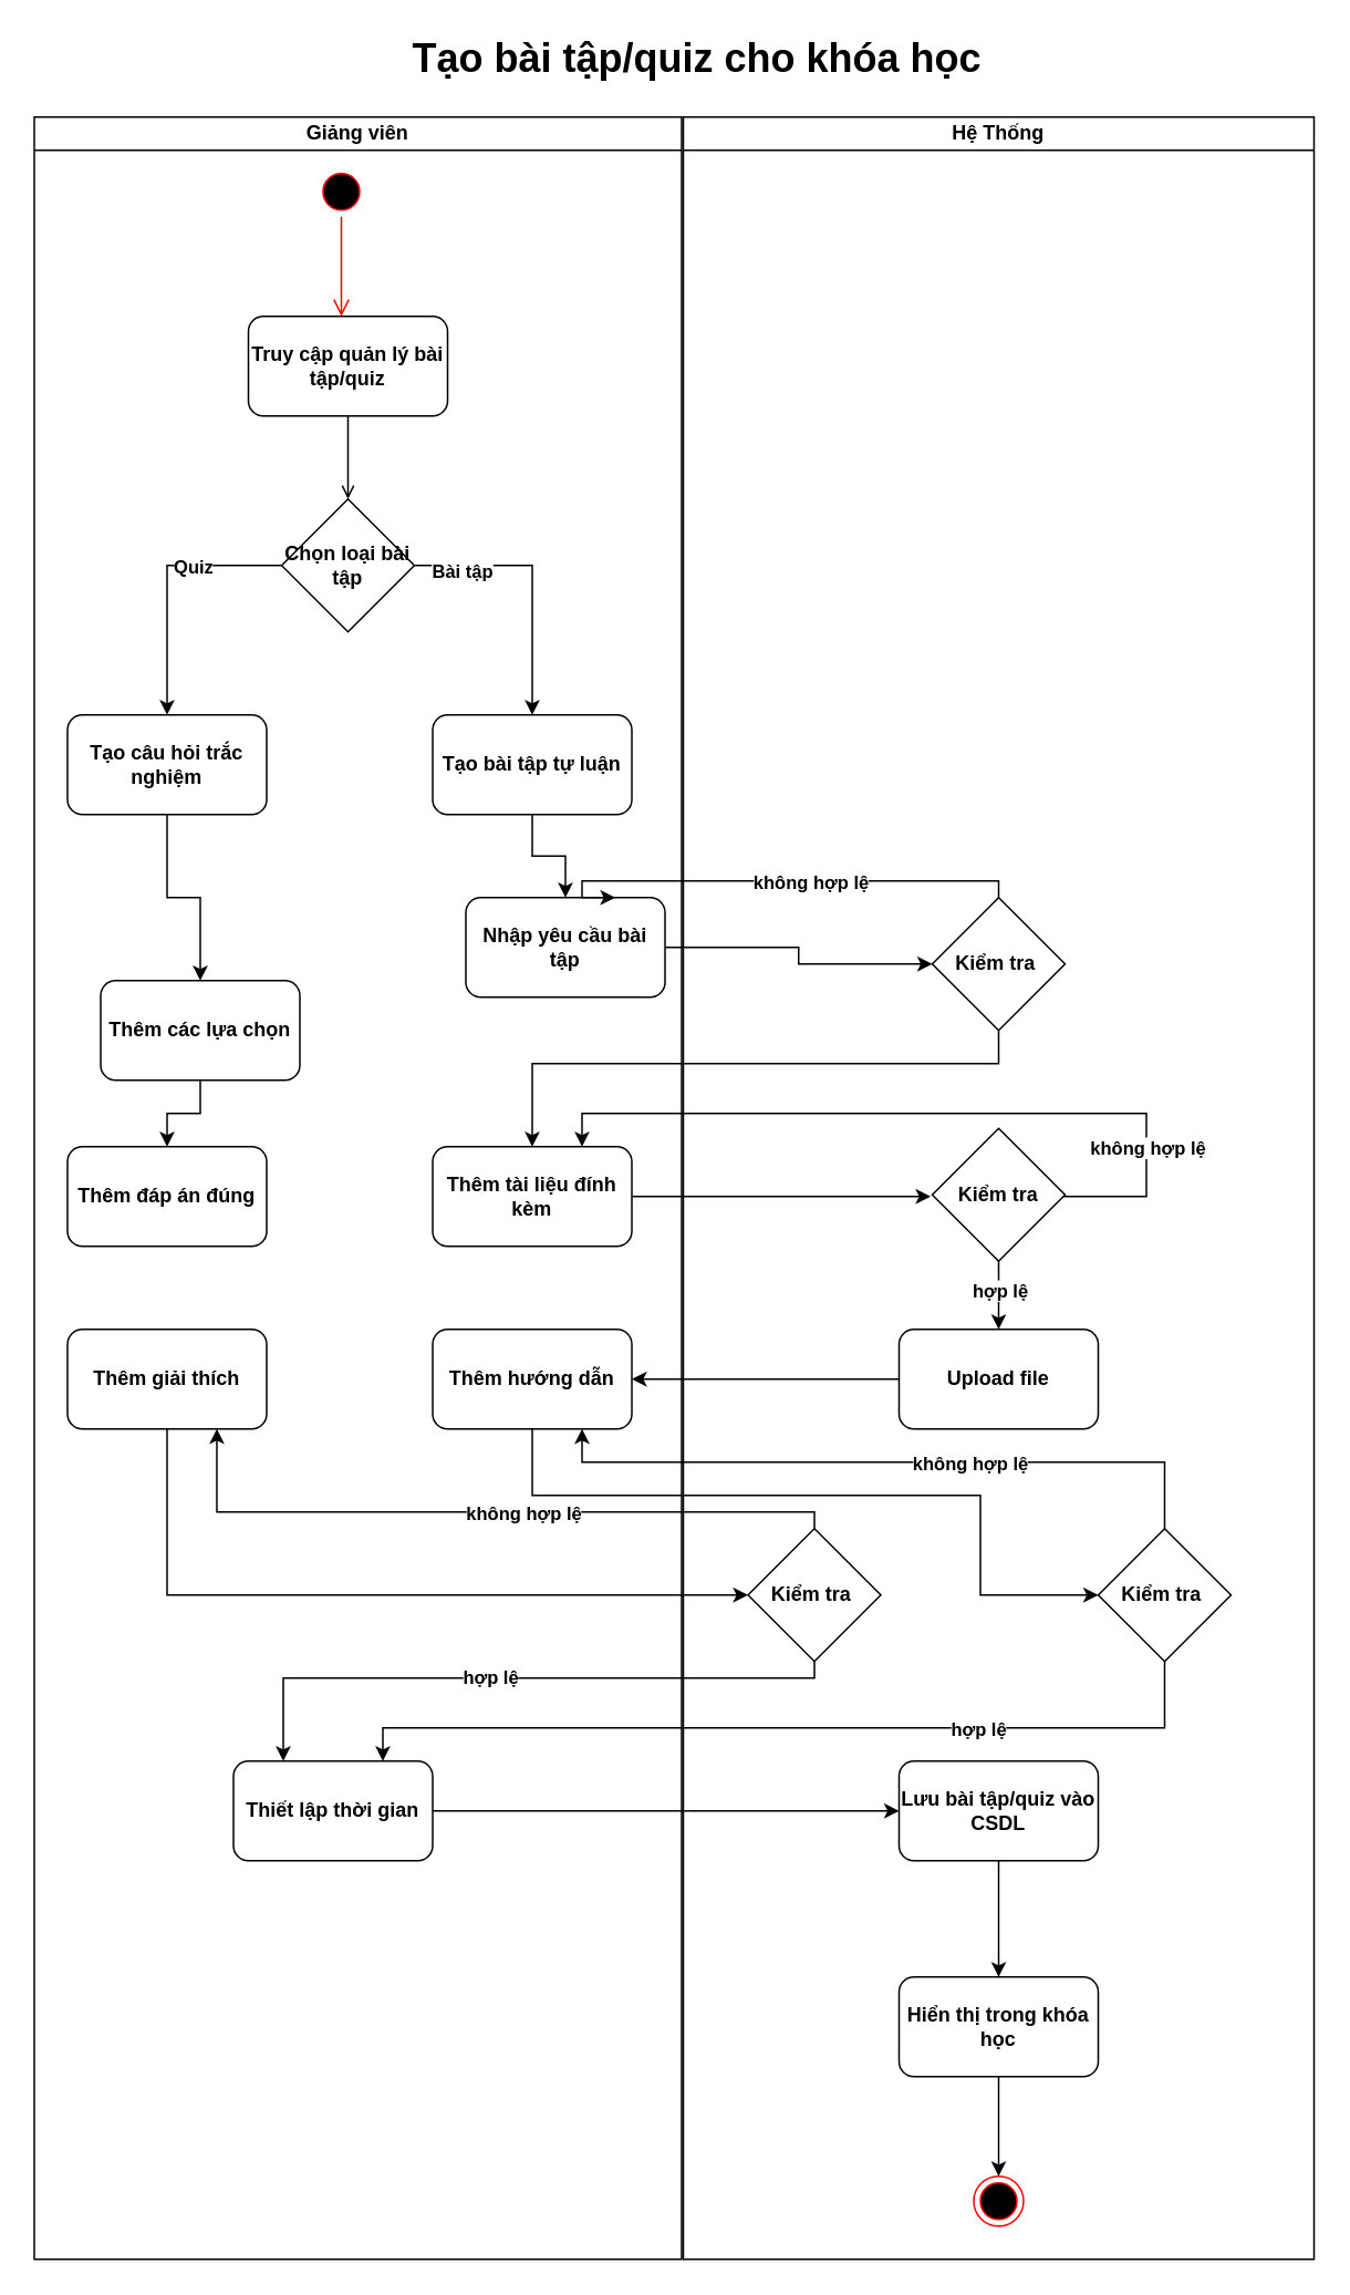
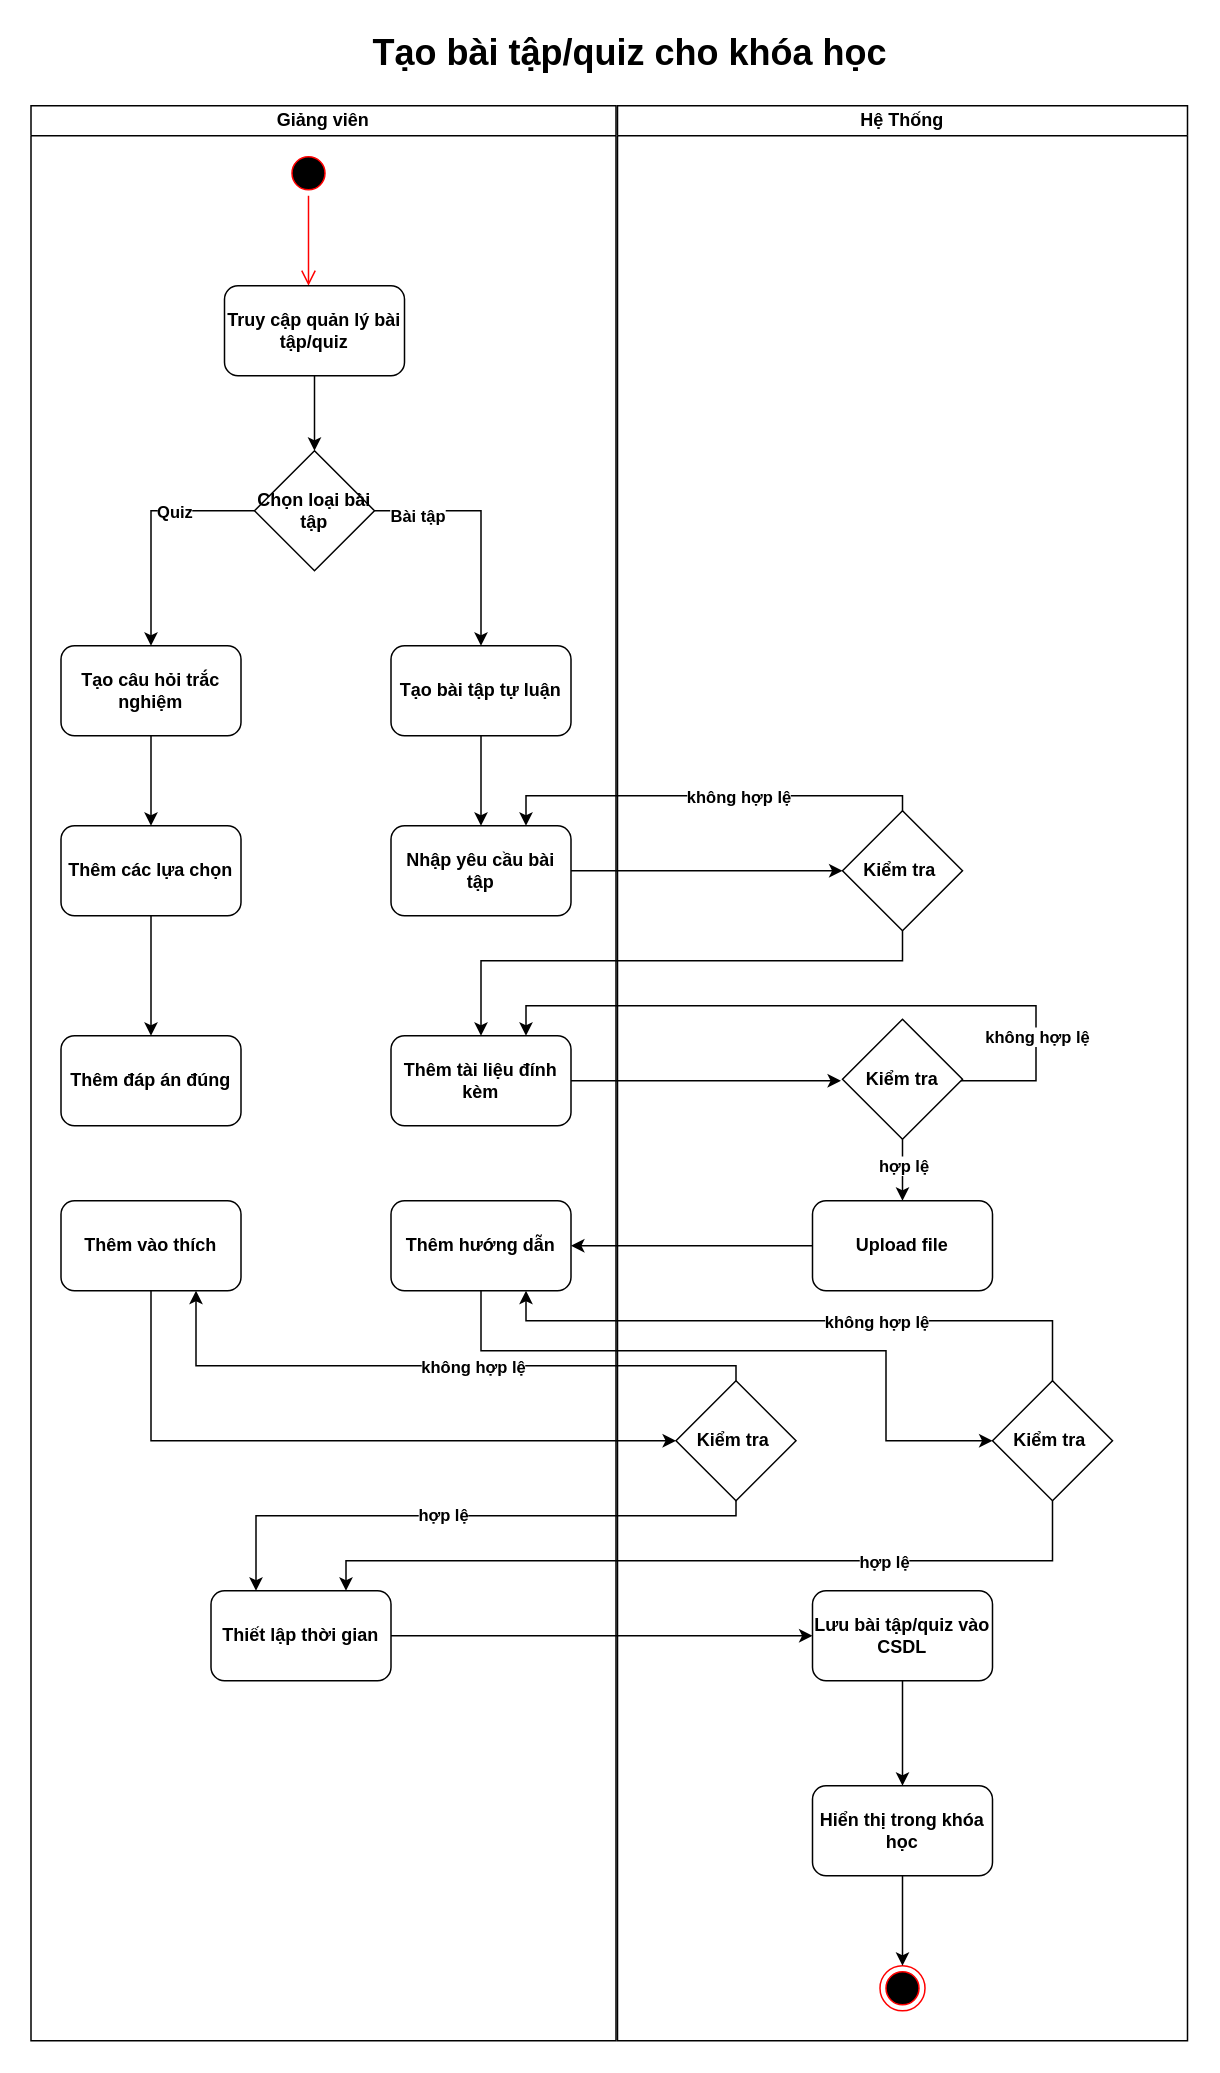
  <mxCell id="0" />
  <mxCell id="1" parent="0" />
  <mxCell id="2" value="Giảng viên" style="swimlane;startSize=20;whiteSpace=wrap;html=1;fontStyle=1" vertex="1" parent="1"><mxGeometry x="20" y="70" width="390" height="1290" as="geometry" /></mxCell>
  <mxCell id="3" value="" style="ellipse;html=1;shape=startState;fillColor=#000000;strokeColor=#ff0000;fontStyle=1" vertex="1" parent="2"><mxGeometry x="170" y="30" width="30" height="30" as="geometry" /></mxCell>
  <mxCell id="4" value="" style="edgeStyle=orthogonalEdgeStyle;html=1;verticalAlign=bottom;endArrow=open;endSize=8;strokeColor=#ff0000;rounded=0;fontStyle=1" edge="1" parent="2" source="3"><mxGeometry relative="1" as="geometry"><mxPoint x="185" y="120" as="targetPoint" /></mxGeometry></mxCell>
  <mxCell id="5" style="edgeStyle=orthogonalEdgeStyle;rounded=0;orthogonalLoop=1;jettySize=auto;html=1;fontStyle=1" edge="1" parent="2" source="9" target="11"><mxGeometry relative="1" as="geometry" /></mxCell>
  <mxCell id="6" value="Quiz" style="edgeLabel;html=1;align=center;verticalAlign=middle;resizable=0;points=[];fontStyle=1" vertex="1" connectable="0" parent="5"><mxGeometry x="-0.324" relative="1" as="geometry"><mxPoint as="offset" /></mxGeometry></mxCell>
  <mxCell id="7" style="edgeStyle=orthogonalEdgeStyle;rounded=0;orthogonalLoop=1;jettySize=auto;html=1;entryX=0.5;entryY=0;entryDx=0;entryDy=0;fontStyle=1" edge="1" parent="2" source="9" target="13"><mxGeometry relative="1" as="geometry"><Array as="points"><mxPoint x="300" y="270" /></Array></mxGeometry></mxCell>
  <mxCell id="8" value="Bài tập" style="edgeLabel;html=1;align=center;verticalAlign=middle;resizable=0;points=[];fontStyle=1" vertex="1" connectable="0" parent="7"><mxGeometry x="-0.653" y="-3" relative="1" as="geometry"><mxPoint as="offset" /></mxGeometry></mxCell>
  <mxCell id="9" value="Chọn loại bài tập" style="rhombus;whiteSpace=wrap;html=1;fontStyle=1" vertex="1" parent="2"><mxGeometry x="149" y="230" width="80" height="80" as="geometry" /></mxCell>
  <mxCell id="10" style="edgeStyle=orthogonalEdgeStyle;rounded=0;orthogonalLoop=1;jettySize=auto;html=1;entryX=0.5;entryY=0;entryDx=0;entryDy=0;fontStyle=1" edge="1" parent="2" source="11" target="14"><mxGeometry relative="1" as="geometry" /></mxCell>
  <mxCell id="11" value="Tạo câu hỏi trắc nghiệm" style="rounded=1;whiteSpace=wrap;html=1;fontStyle=1" vertex="1" parent="2"><mxGeometry x="20" y="360" width="120" height="60" as="geometry" /></mxCell>
  <mxCell id="12" style="edgeStyle=orthogonalEdgeStyle;rounded=0;orthogonalLoop=1;jettySize=auto;html=1;fontStyle=1" edge="1" parent="2" source="13" target="15"><mxGeometry relative="1" as="geometry" /></mxCell>
  <mxCell id="13" value="Tạo bài tập tự luận" style="rounded=1;whiteSpace=wrap;html=1;fontStyle=1" vertex="1" parent="2"><mxGeometry x="240" y="360" width="120" height="60" as="geometry" /></mxCell>
- <mxCell id="14" value="Thêm các lựa chọn" style="rounded=1;whiteSpace=wrap;html=1;fontStyle=1" vertex="1" parent="2"><mxGeometry x="40" y="520" width="120" height="60" as="geometry" /></mxCell>
- <mxCell id="15" value="Nhập yêu cầu bài tập" style="rounded=1;whiteSpace=wrap;html=1;fontStyle=1" vertex="1" parent="2"><mxGeometry x="260" y="470" width="120" height="60" as="geometry" /></mxCell>
+ <mxCell id="14" value="Thêm các lựa chọn" style="rounded=1;whiteSpace=wrap;html=1;fontStyle=1" vertex="1" parent="2"><mxGeometry x="20" y="480" width="120" height="60" as="geometry" /></mxCell>
+ <mxCell id="15" value="Nhập yêu cầu bài tập" style="rounded=1;whiteSpace=wrap;html=1;fontStyle=1" vertex="1" parent="2"><mxGeometry x="240" y="480" width="120" height="60" as="geometry" /></mxCell>
  <mxCell id="16" value="Thêm đáp án đúng" style="rounded=1;whiteSpace=wrap;html=1;fontStyle=1" vertex="1" parent="2"><mxGeometry x="20" y="620" width="120" height="60" as="geometry" /></mxCell>
  <mxCell id="17" style="edgeStyle=orthogonalEdgeStyle;rounded=0;orthogonalLoop=1;jettySize=auto;html=1;fontStyle=1" edge="1" parent="2" source="18"><mxGeometry relative="1" as="geometry"><mxPoint x="540" y="650.0" as="targetPoint" /></mxGeometry></mxCell>
  <mxCell id="18" value="Thêm tài liệu đính kèm" style="rounded=1;whiteSpace=wrap;html=1;fontStyle=1" vertex="1" parent="2"><mxGeometry x="240" y="620" width="120" height="60" as="geometry" /></mxCell>
- <mxCell id="19" value="Thêm giải thích" style="rounded=1;whiteSpace=wrap;html=1;fontStyle=1" vertex="1" parent="2"><mxGeometry x="20" y="730" width="120" height="60" as="geometry" /></mxCell>
+ <mxCell id="19" value="Thêm vào thích" style="rounded=1;whiteSpace=wrap;html=1;fontStyle=1" vertex="1" parent="2"><mxGeometry x="20" y="730" width="120" height="60" as="geometry" /></mxCell>
  <mxCell id="20" value="Thêm hướng dẫn" style="rounded=1;whiteSpace=wrap;html=1;fontStyle=1" vertex="1" parent="2"><mxGeometry x="240" y="730" width="120" height="60" as="geometry" /></mxCell>
  <mxCell id="21" style="edgeStyle=orthogonalEdgeStyle;rounded=0;orthogonalLoop=1;jettySize=auto;html=1;fontStyle=1" edge="1" parent="2" source="23" target="24"><mxGeometry relative="1" as="geometry" /></mxCell>
  <mxCell id="22" value="hợp lệ" style="edgeLabel;html=1;align=center;verticalAlign=middle;resizable=0;points=[];fontStyle=1" vertex="1" connectable="0" parent="21"><mxGeometry x="-0.19" relative="1" as="geometry"><mxPoint as="offset" /></mxGeometry></mxCell>
  <mxCell id="23" value="Kiểm tra" style="rhombus;whiteSpace=wrap;html=1;fontStyle=1" vertex="1" parent="2"><mxGeometry x="541" y="609" width="80" height="80" as="geometry" /></mxCell>
  <mxCell id="24" value="Upload file" style="rounded=1;whiteSpace=wrap;html=1;fontStyle=1" vertex="1" parent="2"><mxGeometry x="521" y="730" width="120" height="60" as="geometry" /></mxCell>
  <mxCell id="25" style="edgeStyle=orthogonalEdgeStyle;rounded=0;orthogonalLoop=1;jettySize=auto;html=1;entryX=0.75;entryY=0;entryDx=0;entryDy=0;fontStyle=1" edge="1" parent="2" source="23" target="18"><mxGeometry relative="1" as="geometry"><Array as="points"><mxPoint x="670" y="650" /><mxPoint x="670" y="600" /><mxPoint x="330" y="600" /></Array></mxGeometry></mxCell>
  <mxCell id="26" value="không hợp lệ" style="edgeLabel;html=1;align=center;verticalAlign=middle;resizable=0;points=[];fontStyle=1" vertex="1" connectable="0" parent="25"><mxGeometry x="-0.592" relative="1" as="geometry"><mxPoint y="14" as="offset" /></mxGeometry></mxCell>
  <mxCell id="27" style="edgeStyle=orthogonalEdgeStyle;rounded=0;orthogonalLoop=1;jettySize=auto;html=1;fontStyle=1" edge="1" parent="2" source="24" target="20"><mxGeometry relative="1" as="geometry" /></mxCell>
  <mxCell id="28" style="edgeStyle=orthogonalEdgeStyle;rounded=0;orthogonalLoop=1;jettySize=auto;html=1;fontStyle=1" edge="1" parent="2" source="14" target="16"><mxGeometry relative="1" as="geometry" /></mxCell>
  <mxCell id="29" value="Hệ Thống" style="swimlane;startSize=20;whiteSpace=wrap;html=1;fontStyle=1" vertex="1" parent="1"><mxGeometry x="411" y="70" width="380" height="1290" as="geometry" /></mxCell>
  <mxCell id="30" value="" style="ellipse;html=1;shape=endState;fillColor=#000000;strokeColor=#ff0000;fontStyle=1" vertex="1" parent="29"><mxGeometry x="175" y="1240" width="30" height="30" as="geometry" /></mxCell>
  <mxCell id="31" value="Kiểm tra&amp;nbsp;" style="rhombus;whiteSpace=wrap;html=1;fontStyle=1" vertex="1" parent="29"><mxGeometry x="150" y="470" width="80" height="80" as="geometry" /></mxCell>
  <mxCell id="32" value="Thiết lập thời gian" style="rounded=1;whiteSpace=wrap;html=1;fontStyle=1" vertex="1" parent="29"><mxGeometry x="-271" y="990" width="120" height="60" as="geometry" /></mxCell>
  <mxCell id="33" style="edgeStyle=orthogonalEdgeStyle;rounded=0;orthogonalLoop=1;jettySize=auto;html=1;entryX=0.5;entryY=0;entryDx=0;entryDy=0;fontStyle=1" edge="1" parent="29" source="34" target="36"><mxGeometry relative="1" as="geometry" /></mxCell>
  <mxCell id="34" value="Lưu bài tập/quiz vào CSDL" style="rounded=1;whiteSpace=wrap;html=1;fontStyle=1" vertex="1" parent="29"><mxGeometry x="130" y="990" width="120" height="60" as="geometry" /></mxCell>
  <mxCell id="35" style="edgeStyle=orthogonalEdgeStyle;rounded=0;orthogonalLoop=1;jettySize=auto;html=1;entryX=0.5;entryY=0;entryDx=0;entryDy=0;fontStyle=1" edge="1" parent="29" source="36" target="30"><mxGeometry relative="1" as="geometry" /></mxCell>
  <mxCell id="36" value="Hiển thị trong khóa học" style="rounded=1;whiteSpace=wrap;html=1;fontStyle=1" vertex="1" parent="29"><mxGeometry x="130" y="1120" width="120" height="60" as="geometry" /></mxCell>
  <mxCell id="37" style="edgeStyle=orthogonalEdgeStyle;rounded=0;orthogonalLoop=1;jettySize=auto;html=1;entryX=0;entryY=0.5;entryDx=0;entryDy=0;fontStyle=1" edge="1" parent="29" source="32" target="34"><mxGeometry relative="1" as="geometry" /></mxCell>
  <mxCell id="38" style="edgeStyle=orthogonalEdgeStyle;rounded=0;orthogonalLoop=1;jettySize=auto;html=1;fontStyle=1" edge="1" parent="29" source="40" target="32"><mxGeometry relative="1" as="geometry"><Array as="points"><mxPoint x="79" y="940" /><mxPoint x="-241" y="940" /></Array></mxGeometry></mxCell>
  <mxCell id="39" value="hợp lệ" style="edgeLabel;html=1;align=center;verticalAlign=middle;resizable=0;points=[];fontStyle=1" vertex="1" connectable="0" parent="38"><mxGeometry x="0.084" y="-1" relative="1" as="geometry"><mxPoint as="offset" /></mxGeometry></mxCell>
  <mxCell id="40" value="Kiểm tra&amp;nbsp;" style="rhombus;whiteSpace=wrap;html=1;fontStyle=1" vertex="1" parent="29"><mxGeometry x="39" y="850" width="80" height="80" as="geometry" /></mxCell>
  <mxCell id="41" style="edgeStyle=orthogonalEdgeStyle;rounded=0;orthogonalLoop=1;jettySize=auto;html=1;entryX=0.75;entryY=0;entryDx=0;entryDy=0;fontStyle=1" edge="1" parent="29" source="43" target="32"><mxGeometry relative="1" as="geometry"><Array as="points"><mxPoint x="290" y="970" /><mxPoint x="-181" y="970" /></Array></mxGeometry></mxCell>
  <mxCell id="42" value="hợp lệ" style="edgeLabel;html=1;align=center;verticalAlign=middle;resizable=0;points=[];fontStyle=1" vertex="1" connectable="0" parent="41"><mxGeometry x="-0.425" relative="1" as="geometry"><mxPoint as="offset" /></mxGeometry></mxCell>
  <mxCell id="43" value="Kiểm tra&amp;nbsp;" style="rhombus;whiteSpace=wrap;html=1;fontStyle=1" vertex="1" parent="29"><mxGeometry x="250" y="850" width="80" height="80" as="geometry" /></mxCell>
  <mxCell id="44" value="&lt;span style=&quot;font-size: 24px;&quot;&gt;Tạo bài tập/quiz cho khóa học&lt;/span&gt;" style="text;html=1;align=center;verticalAlign=middle;whiteSpace=wrap;rounded=0;fontStyle=1" vertex="1" parent="1"><mxGeometry x="149" y="20" width="541" height="30" as="geometry" /></mxCell>
- <mxCell id="45" style="edgeStyle=orthogonalEdgeStyle;rounded=0;orthogonalLoop=1;jettySize=auto;html=1;fontStyle=1;endArrow=open;" edge="1" parent="1" source="46" target="9"><mxGeometry relative="1" as="geometry" /></mxCell>
+ <mxCell id="45" style="edgeStyle=orthogonalEdgeStyle;rounded=0;orthogonalLoop=1;jettySize=auto;html=1;fontStyle=1" edge="1" parent="1" source="46" target="9"><mxGeometry relative="1" as="geometry" /></mxCell>
  <mxCell id="46" value="Truy cập quản lý bài tập/quiz" style="rounded=1;whiteSpace=wrap;html=1;fontStyle=1" vertex="1" parent="1"><mxGeometry x="149" y="190" width="120" height="60" as="geometry" /></mxCell>
  <mxCell id="47" style="edgeStyle=orthogonalEdgeStyle;rounded=0;orthogonalLoop=1;jettySize=auto;html=1;entryX=0;entryY=0.5;entryDx=0;entryDy=0;fontStyle=1" edge="1" parent="1" source="15" target="31"><mxGeometry relative="1" as="geometry" /></mxCell>
  <mxCell id="48" style="edgeStyle=orthogonalEdgeStyle;rounded=0;orthogonalLoop=1;jettySize=auto;html=1;entryX=0.75;entryY=0;entryDx=0;entryDy=0;fontStyle=1" edge="1" parent="1" source="31" target="15"><mxGeometry relative="1" as="geometry"><Array as="points"><mxPoint x="601" y="530" /><mxPoint x="350" y="530" /></Array></mxGeometry></mxCell>
  <mxCell id="49" value="không hợp lệ" style="edgeLabel;html=1;align=center;verticalAlign=middle;resizable=0;points=[];fontStyle=1" vertex="1" connectable="0" parent="48"><mxGeometry x="-0.147" relative="1" as="geometry"><mxPoint as="offset" /></mxGeometry></mxCell>
  <mxCell id="50" style="edgeStyle=orthogonalEdgeStyle;rounded=0;orthogonalLoop=1;jettySize=auto;html=1;fontStyle=1" edge="1" parent="1" source="31" target="18"><mxGeometry relative="1" as="geometry"><Array as="points"><mxPoint x="601" y="640" /><mxPoint x="320" y="640" /></Array></mxGeometry></mxCell>
  <mxCell id="51" style="edgeStyle=orthogonalEdgeStyle;rounded=0;orthogonalLoop=1;jettySize=auto;html=1;entryX=0;entryY=0.5;entryDx=0;entryDy=0;fontStyle=1" edge="1" parent="1" source="19" target="40"><mxGeometry relative="1" as="geometry"><Array as="points"><mxPoint x="100" y="960" /></Array></mxGeometry></mxCell>
  <mxCell id="52" style="edgeStyle=orthogonalEdgeStyle;rounded=0;orthogonalLoop=1;jettySize=auto;html=1;entryX=0.75;entryY=1;entryDx=0;entryDy=0;fontStyle=1" edge="1" parent="1" source="40" target="19"><mxGeometry relative="1" as="geometry"><Array as="points"><mxPoint x="490" y="910" /><mxPoint x="130" y="910" /></Array></mxGeometry></mxCell>
  <mxCell id="53" value="không hợp lệ" style="edgeLabel;html=1;align=center;verticalAlign=middle;resizable=0;points=[];fontStyle=1" vertex="1" connectable="0" parent="52"><mxGeometry x="-0.116" relative="1" as="geometry"><mxPoint as="offset" /></mxGeometry></mxCell>
  <mxCell id="54" style="edgeStyle=orthogonalEdgeStyle;rounded=0;orthogonalLoop=1;jettySize=auto;html=1;entryX=0;entryY=0.5;entryDx=0;entryDy=0;fontStyle=1" edge="1" parent="1" source="20" target="43"><mxGeometry relative="1" as="geometry"><Array as="points"><mxPoint x="320" y="900" /><mxPoint x="590" y="900" /><mxPoint x="590" y="960" /></Array></mxGeometry></mxCell>
  <mxCell id="55" style="edgeStyle=orthogonalEdgeStyle;rounded=0;orthogonalLoop=1;jettySize=auto;html=1;entryX=0.75;entryY=1;entryDx=0;entryDy=0;fontStyle=1" edge="1" parent="1" source="43" target="20"><mxGeometry relative="1" as="geometry"><Array as="points"><mxPoint x="701" y="880" /><mxPoint x="350" y="880" /></Array></mxGeometry></mxCell>
  <mxCell id="56" value="không hợp lệ" style="edgeLabel;html=1;align=center;verticalAlign=middle;resizable=0;points=[];fontStyle=1" vertex="1" connectable="0" parent="55"><mxGeometry x="-0.231" relative="1" as="geometry"><mxPoint as="offset" /></mxGeometry></mxCell>
